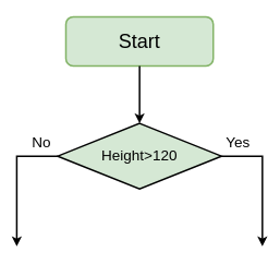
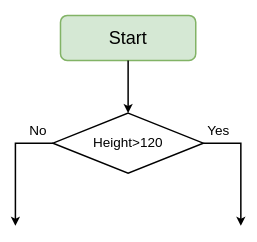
  <mxCell id="0" />
  <mxCell id="1" parent="0" />
  <mxCell id="2" value="Start" style="rounded=1;whiteSpace=wrap;html=1;fillColor=#d5e8d4;strokeColor=#82b366;strokeWidth=2;fontSize=24;" vertex="1" parent="1"><mxGeometry x="80" y="20" width="180" height="60" as="geometry" /></mxCell>
  <mxCell id="3" value="" style="endArrow=classic;html=1;rounded=0;exitX=0.5;exitY=1;exitDx=0;exitDy=0;strokeWidth=2;" edge="1" parent="1" source="2"><mxGeometry width="50" height="50" relative="1" as="geometry"><mxPoint x="150" y="260" as="sourcePoint" /><mxPoint x="170" y="150" as="targetPoint" /></mxGeometry></mxCell>
  <mxCell id="4" value="" style="edgeStyle=orthogonalEdgeStyle;rounded=0;orthogonalLoop=1;jettySize=auto;html=1;strokeWidth=2;" edge="1" parent="1" source="5"><mxGeometry relative="1" as="geometry"><mxPoint x="20" y="300" as="targetPoint" /><Array as="points"><mxPoint x="20" y="190" /></Array></mxGeometry></mxCell>
- <mxCell id="5" value="Height&amp;gt;120" style="rhombus;whiteSpace=wrap;html=1;strokeWidth=2;fontSize=18;fillColor=#d5e8d4;" vertex="1" parent="1"><mxGeometry x="70" y="150" width="200" height="80" as="geometry" /></mxCell>
+ <mxCell id="5" value="Height&amp;gt;120" style="rhombus;whiteSpace=wrap;html=1;strokeWidth=2;fontSize=18;" vertex="1" parent="1"><mxGeometry x="70" y="150" width="200" height="80" as="geometry" /></mxCell>
  <mxCell id="6" value="" style="endArrow=classic;html=1;rounded=0;exitX=1;exitY=0.5;exitDx=0;exitDy=0;strokeWidth=2;" edge="1" parent="1" source="5"><mxGeometry width="50" height="50" relative="1" as="geometry"><mxPoint x="150" y="260" as="sourcePoint" /><mxPoint x="320" y="300" as="targetPoint" /><Array as="points"><mxPoint x="310" y="190" /><mxPoint x="320" y="190" /></Array></mxGeometry></mxCell>
  <mxCell id="7" value="&lt;font style=&quot;font-size: 18px;&quot;&gt;No&lt;/font&gt;" style="text;html=1;align=center;verticalAlign=middle;resizable=0;points=[];autosize=1;strokeColor=none;fillColor=none;" vertex="1" parent="1"><mxGeometry x="25" y="153" width="50" height="40" as="geometry" /></mxCell>
  <mxCell id="8" value="&lt;font style=&quot;font-size: 18px;&quot;&gt;Yes&lt;/font&gt;" style="text;html=1;align=center;verticalAlign=middle;resizable=0;points=[];autosize=1;strokeColor=none;fillColor=none;" vertex="1" parent="1"><mxGeometry x="265" y="153" width="50" height="40" as="geometry" /></mxCell>
